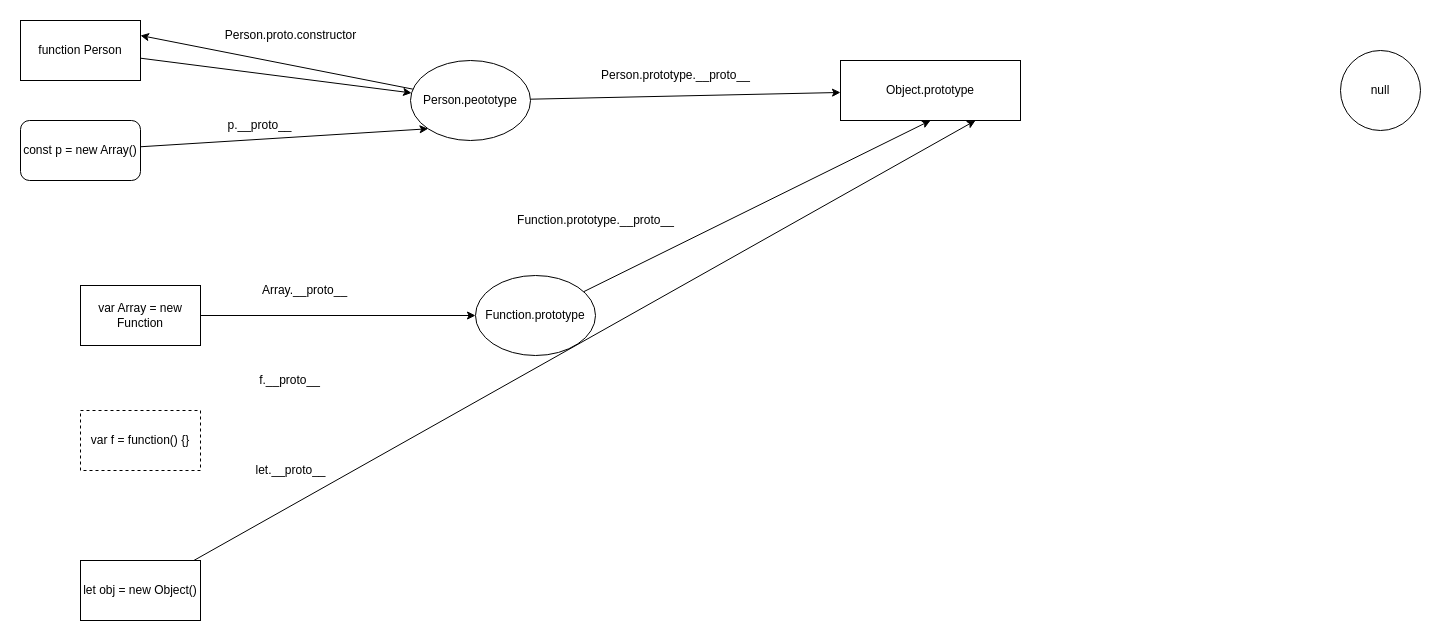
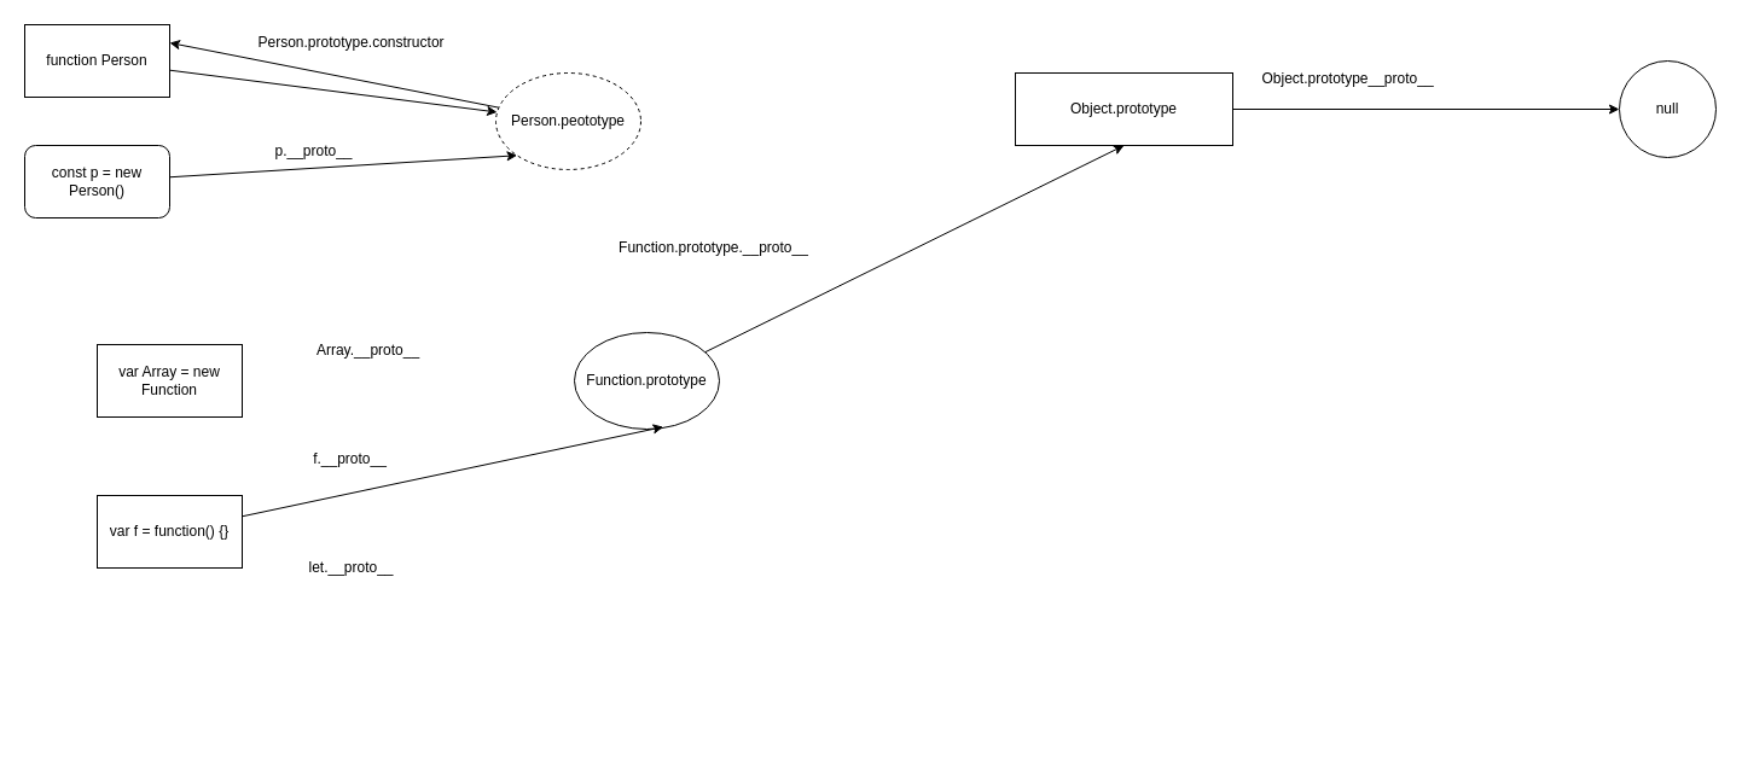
  <mxCell id="0" />
  <mxCell id="1" parent="0" />
  <mxCell id="2" style="edgeStyle=none;html=1;" edge="1" parent="1" source="3" target="8"><mxGeometry relative="1" as="geometry" /></mxCell>
  <mxCell id="3" value="function Person" style="rounded=0;whiteSpace=wrap;html=1;" vertex="1" parent="1"><mxGeometry x="20" y="20" width="120" height="60" as="geometry" /></mxCell>
  <mxCell id="4" style="edgeStyle=none;html=1;entryX=0;entryY=1;entryDx=0;entryDy=0;" edge="1" parent="1" source="5" target="8"><mxGeometry relative="1" as="geometry" /></mxCell>
- <mxCell id="5" value="const p = new Array()" style="rounded=1;whiteSpace=wrap;html=1;" vertex="1" parent="1"><mxGeometry x="20" y="120" width="120" height="60" as="geometry" /></mxCell>
+ <mxCell id="5" value="const p = new Person()" style="rounded=1;whiteSpace=wrap;html=1;" vertex="1" parent="1"><mxGeometry x="20" y="120" width="120" height="60" as="geometry" /></mxCell>
  <mxCell id="6" style="edgeStyle=none;html=1;entryX=1;entryY=0.25;entryDx=0;entryDy=0;" edge="1" parent="1" source="8" target="3"><mxGeometry relative="1" as="geometry" /></mxCell>
- <mxCell id="7" style="edgeStyle=none;html=1;" edge="1" parent="1" source="8" target="12"><mxGeometry relative="1" as="geometry" /></mxCell>
- <mxCell id="8" value="Person.peototype" style="ellipse;whiteSpace=wrap;html=1;" vertex="1" parent="1"><mxGeometry x="410" y="60" width="120" height="80" as="geometry" /></mxCell>
+ <mxCell id="8" value="Person.peototype" style="ellipse;whiteSpace=wrap;html=1;dashed=1;" vertex="1" parent="1"><mxGeometry x="410" y="60" width="120" height="80" as="geometry" /></mxCell>
  <mxCell id="9" value="p.__proto__" style="text;html=1;align=center;verticalAlign=middle;resizable=0;points=[];autosize=1;strokeColor=none;fillColor=none;" vertex="1" parent="1"><mxGeometry x="214" y="110" width="90" height="30" as="geometry" /></mxCell>
- <mxCell id="10" value="Person.proto.constructor" style="text;html=1;align=center;verticalAlign=middle;resizable=0;points=[];autosize=1;strokeColor=none;fillColor=none;" vertex="1" parent="1"><mxGeometry x="200" y="20" width="180" height="30" as="geometry" /></mxCell>
+ <mxCell id="10" value="Person.prototype.constructor" style="text;html=1;align=center;verticalAlign=middle;resizable=0;points=[];autosize=1;strokeColor=none;fillColor=none;" vertex="1" parent="1"><mxGeometry x="200" y="20" width="180" height="30" as="geometry" /></mxCell>
+ <mxCell id="11" value="" style="edgeStyle=none;html=1;" edge="1" parent="1" source="12" target="14"><mxGeometry relative="1" as="geometry" /></mxCell>
  <mxCell id="12" value="Object.prototype" style="rounded=0;whiteSpace=wrap;html=1;" vertex="1" parent="1"><mxGeometry x="840" y="60" width="180" height="60" as="geometry" /></mxCell>
- <mxCell id="13" value="Person.prototype.__proto__" style="text;html=1;align=center;verticalAlign=middle;resizable=0;points=[];autosize=1;strokeColor=none;fillColor=none;" vertex="1" parent="1"><mxGeometry x="590" y="60" width="170" height="30" as="geometry" /></mxCell>
  <mxCell id="14" value="null" style="ellipse;whiteSpace=wrap;html=1;rounded=0;" vertex="1" parent="1"><mxGeometry x="1340" y="50" width="80" height="80" as="geometry" /></mxCell>
- <mxCell id="16" style="edgeStyle=none;html=1;entryX=0;entryY=0.5;entryDx=0;entryDy=0;" edge="1" parent="1" source="17" target="19"><mxGeometry relative="1" as="geometry" /></mxCell>
+ <mxCell id="15" value="Object.prototype__proto__" style="text;html=1;align=center;verticalAlign=middle;resizable=0;points=[];autosize=1;strokeColor=none;fillColor=none;" vertex="1" parent="1"><mxGeometry x="1030" y="50" width="170" height="30" as="geometry" /></mxCell>
  <mxCell id="17" value="var Array = new Function" style="rounded=0;whiteSpace=wrap;html=1;" vertex="1" parent="1"><mxGeometry x="80" y="285" width="120" height="60" as="geometry" /></mxCell>
  <mxCell id="18" style="edgeStyle=none;html=1;entryX=0.5;entryY=1;entryDx=0;entryDy=0;" edge="1" parent="1" source="19" target="12"><mxGeometry relative="1" as="geometry" /></mxCell>
  <mxCell id="19" value="Function.prototype" style="ellipse;whiteSpace=wrap;html=1;" vertex="1" parent="1"><mxGeometry x="475" y="275" width="120" height="80" as="geometry" /></mxCell>
  <mxCell id="20" value="Array.__proto__" style="text;html=1;align=center;verticalAlign=middle;resizable=0;points=[];autosize=1;strokeColor=none;fillColor=none;" vertex="1" parent="1"><mxGeometry x="249" y="275" width="110" height="30" as="geometry" /></mxCell>
- <mxCell id="21" value="Function.prototype.__proto__" style="text;html=1;align=center;verticalAlign=middle;resizable=0;points=[];autosize=1;strokeColor=none;fillColor=none;" vertex="1" parent="1"><mxGeometry x="505" y="205" width="180" height="30" as="geometry" /></mxCell>
- <mxCell id="23" value="var f = function() {}" style="rounded=0;whiteSpace=wrap;html=1;dashed=1;" vertex="1" parent="1"><mxGeometry x="80" y="410" width="120" height="60" as="geometry" /></mxCell>
+ <mxCell id="21" value="Function.prototype.__proto__" style="text;html=1;align=center;verticalAlign=middle;resizable=0;points=[];autosize=1;strokeColor=none;fillColor=none;" vertex="1" parent="1"><mxGeometry x="500" y="190" width="180" height="30" as="geometry" /></mxCell>
+ <mxCell id="22" style="edgeStyle=none;html=1;entryX=0.613;entryY=0.977;entryDx=0;entryDy=0;entryPerimeter=0;" edge="1" parent="1" source="23" target="19"><mxGeometry relative="1" as="geometry" /></mxCell>
+ <mxCell id="23" value="var f = function() {}" style="rounded=0;whiteSpace=wrap;html=1;" vertex="1" parent="1"><mxGeometry x="80" y="410" width="120" height="60" as="geometry" /></mxCell>
  <mxCell id="24" value="f.__proto__" style="text;html=1;align=center;verticalAlign=middle;resizable=0;points=[];autosize=1;strokeColor=none;fillColor=none;" vertex="1" parent="1"><mxGeometry x="249" y="365" width="80" height="30" as="geometry" /></mxCell>
- <mxCell id="25" style="edgeStyle=none;html=1;entryX=0.75;entryY=1;entryDx=0;entryDy=0;" edge="1" parent="1" source="26" target="12"><mxGeometry relative="1" as="geometry" /></mxCell>
- <mxCell id="26" value="let obj = new Object()" style="rounded=0;whiteSpace=wrap;html=1;" vertex="1" parent="1"><mxGeometry x="80" y="560" width="120" height="60" as="geometry" /></mxCell>
  <mxCell id="27" value="let.__proto__" style="text;html=1;align=center;verticalAlign=middle;resizable=0;points=[];autosize=1;strokeColor=none;fillColor=none;" vertex="1" parent="1"><mxGeometry x="240" y="455" width="100" height="30" as="geometry" /></mxCell>
